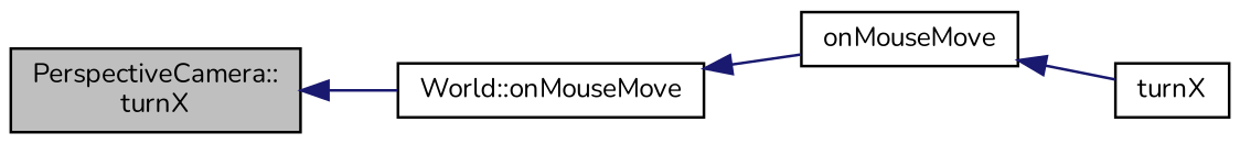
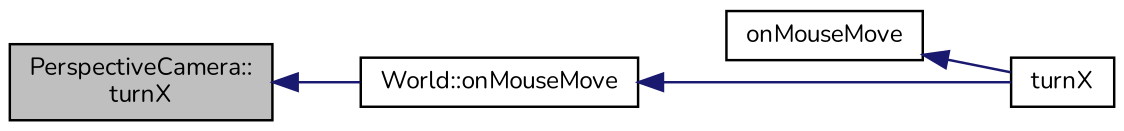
  digraph {
    fontname=Nunito
    rankdir=LR
    node [color=black fillcolor=white fontname=Nunito fontsize=10 shape=record style=filled]
    edge [color=midnightblue dir=back fontname=Nunito fontsize=10 labelfontname=Helvetica labelfontsize=10 style=solid]
    n1 [fillcolor=grey75 fontcolor=black height=0.2 label="PerspectiveCamera::\lturnX" width=0.4]
    n2 [height=0.2 label="World::onMouseMove" width=0.4]
    n3 [height=0.2 label=onMouseMove width=0.4]
    n4 [height=0.2 label=turnX width=0.4]
    n1 -> n2
-   n2 -> n3
+   n2 -> n4
    n3 -> n4
  }
